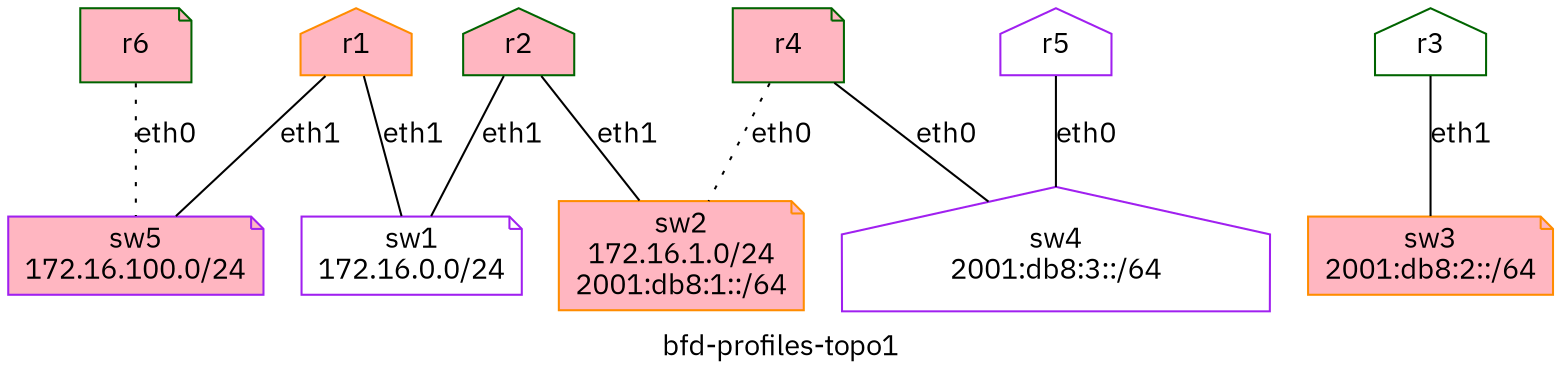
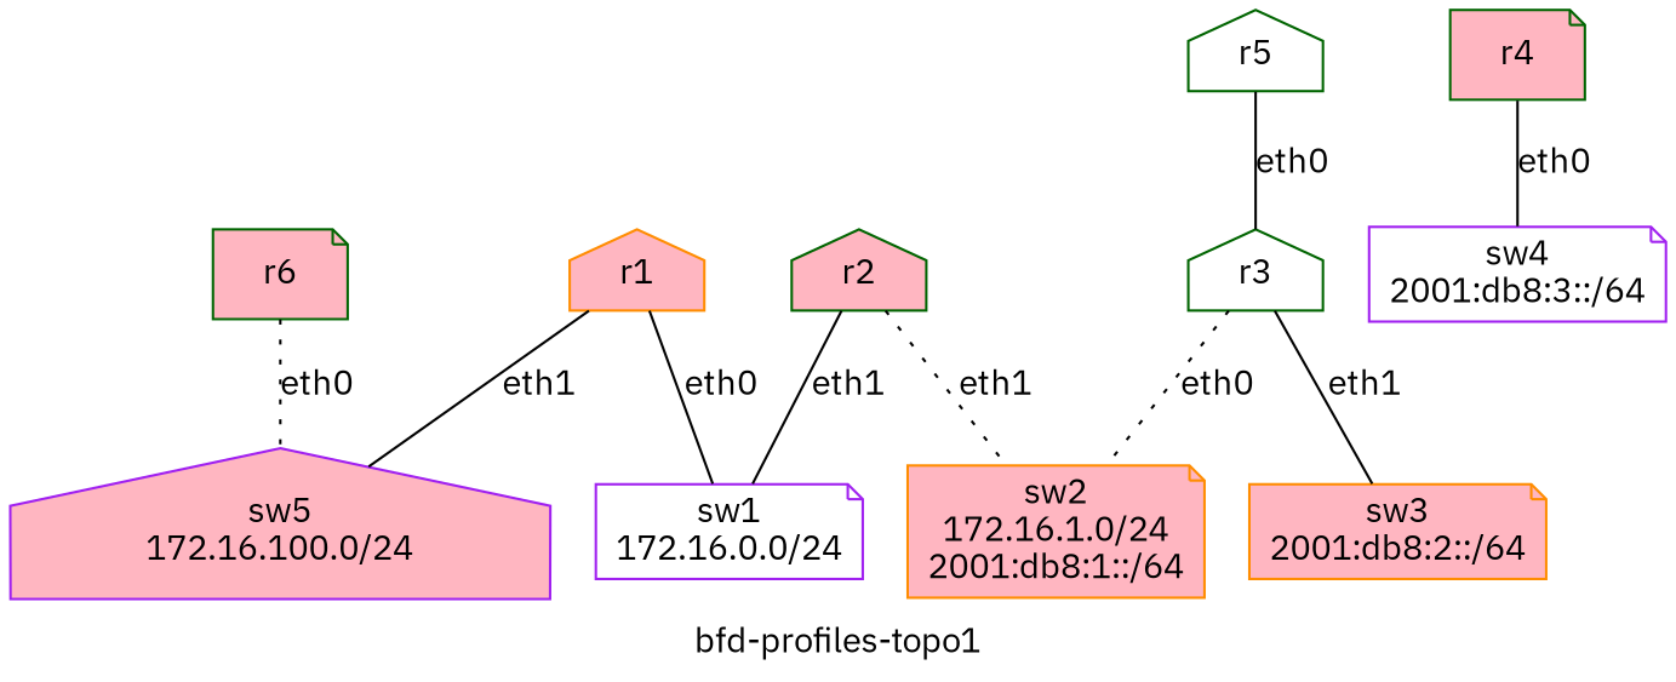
  graph {
    fontname="IBM Plex Sans"
    label="bfd-profiles-topo1"
    node [color=darkgreen fillcolor=lightpink fontname="IBM Plex Sans" shape=note style=filled]
    edge [fontname="IBM Plex Sans" style=solid]
    n1 [color=darkorange label=r1 shape=house]
    n2 [color=purple fillcolor=white label="sw1\n172.16.0.0/24"]
-   n3 [color=purple label="sw5\n172.16.100.0/24"]
+   n3 [color=purple label="sw5\n172.16.100.0/24" shape=house]
    n4 [label=r2 shape=house]
    n5 [color=darkorange label="sw2\n172.16.1.0/24\n2001:db8:1::/64"]
    n6 [fillcolor=white label=r3 shape=house]
    n7 [color=darkorange label="sw3\n2001:db8:2::/64"]
    n8 [label=r4]
-   n9 [color=purple fillcolor=white label="sw4\n2001:db8:3::/64" shape=house]
-   n10 [color=purple fillcolor=white label=r5 shape=house]
+   n9 [color=purple fillcolor=white label="sw4\n2001:db8:3::/64"]
+   n10 [fillcolor=white label=r5 shape=house]
    r6
-   n1 -- n2 [label=eth1]
+   n1 -- n2 [label=eth0]
    n1 -- n3 [label=eth1]
    n4 -- n2 [label=eth1]
-   n4 -- n5 [label=eth1]
-   n8 -- n5 [label=eth0 style=dotted]
+   n4 -- n5 [label=eth1 style=dotted]
+   n6 -- n5 [label=eth0 style=dotted]
    n6 -- n7 [label=eth1]
    n8 -- n9 [label=eth0]
-   n10 -- n9 [label=eth0]
+   n10 -- n6 [label=eth0]
    r6 -- n3 [label=eth0 style=dotted]
  }
